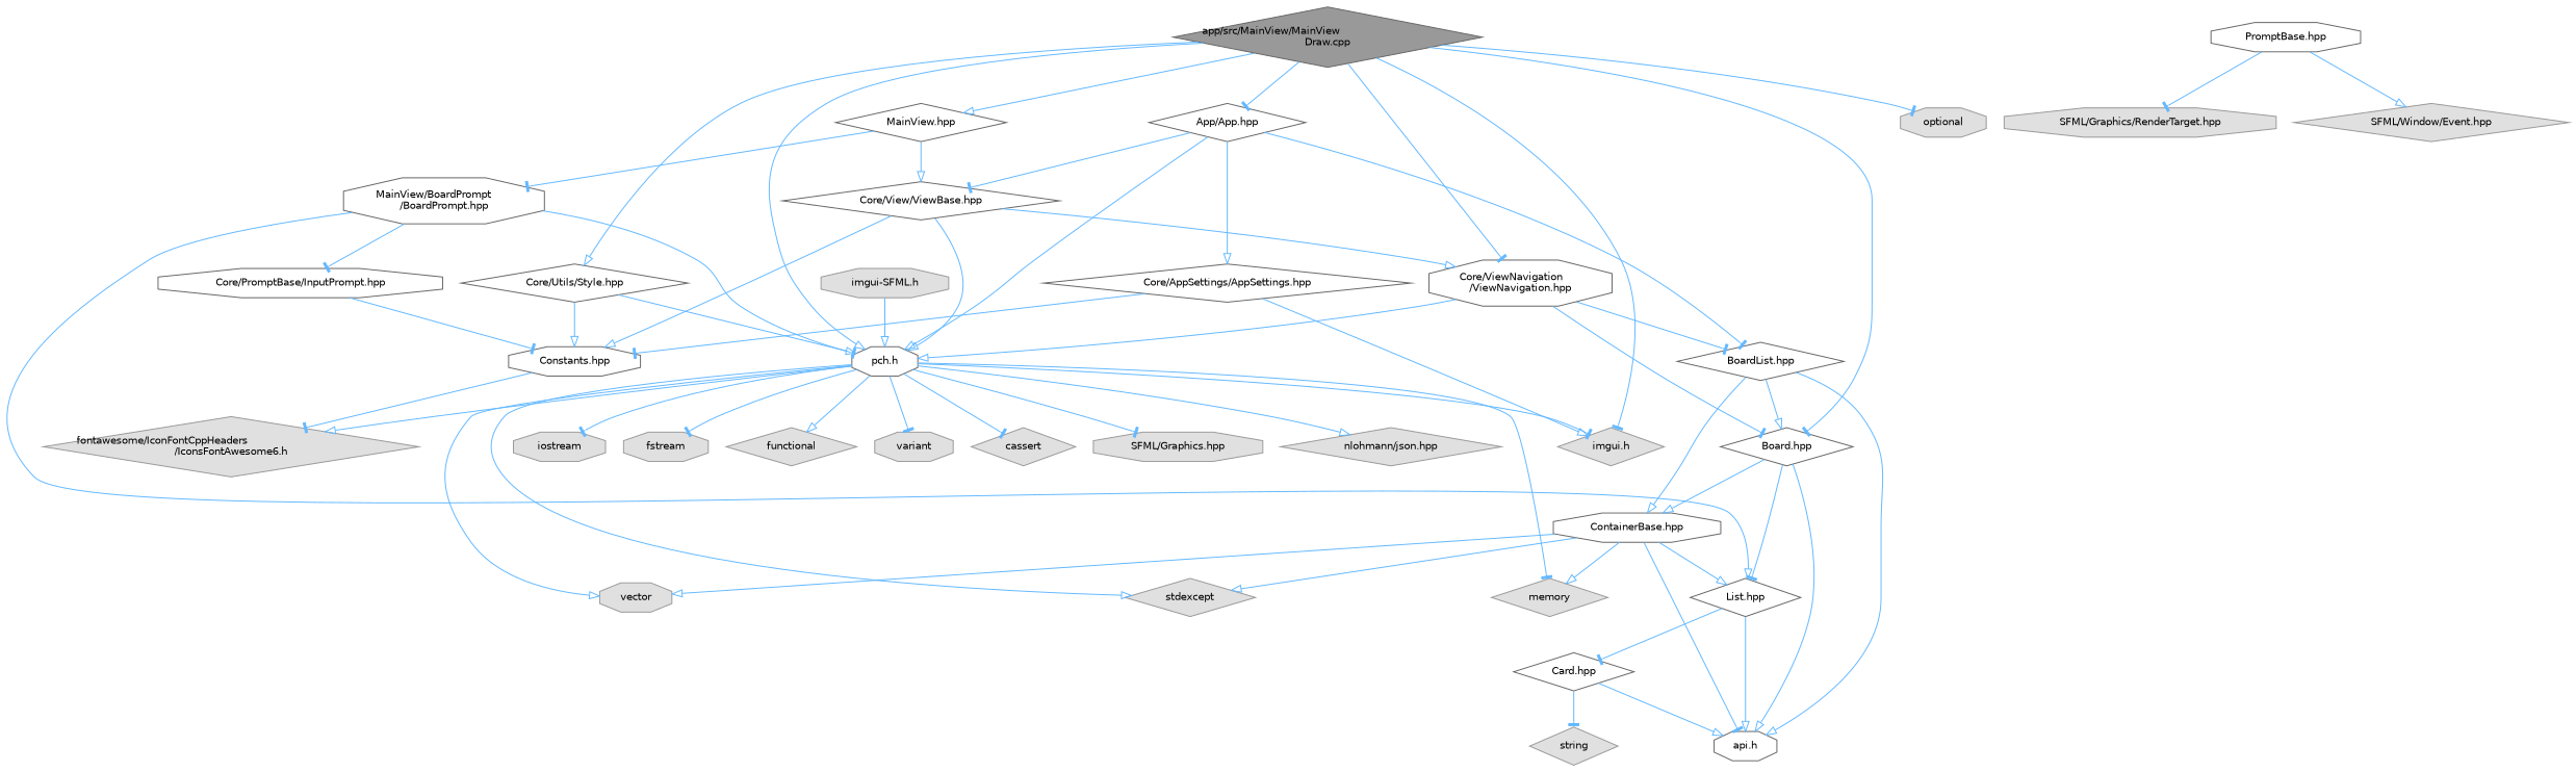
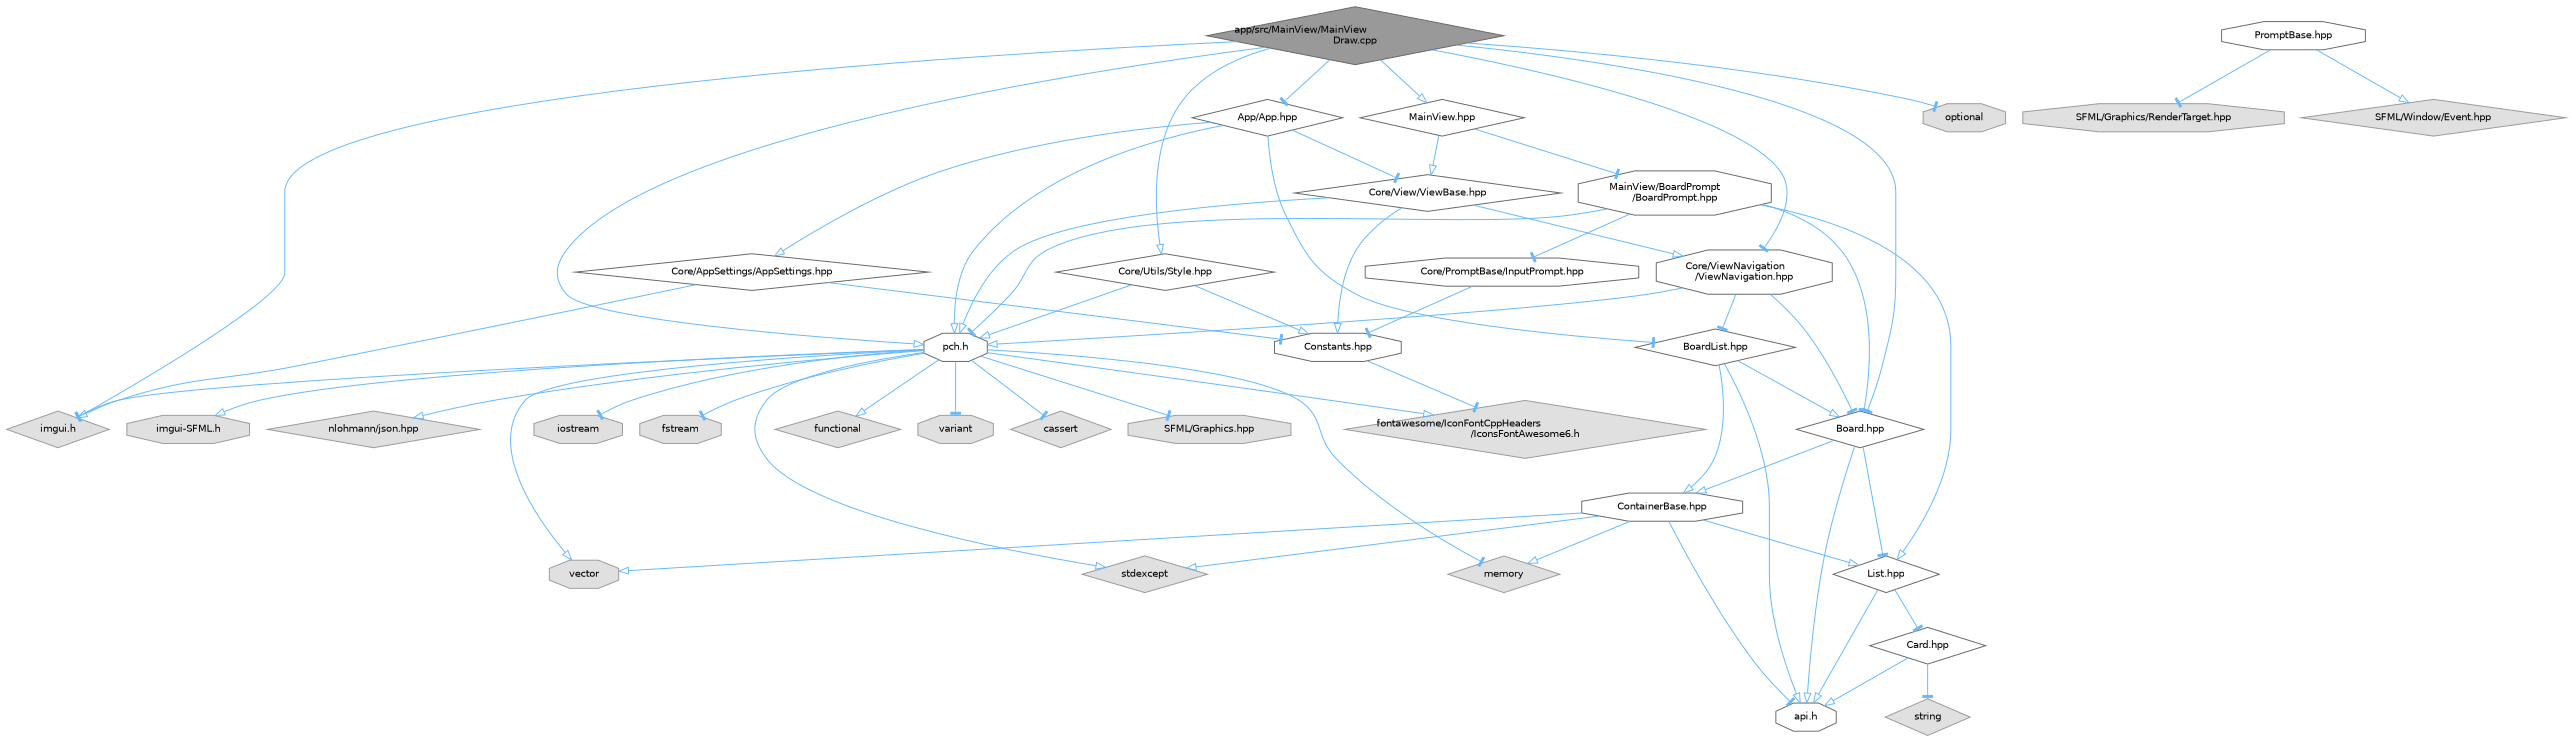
  digraph {
    node [color=grey40 fillcolor=white fontname=Helvetica fontsize=10 shape=diamond style=filled]
    edge [arrowhead=onormal color=steelblue1 fontname=Helvetica fontsize=10 labelfontname=Helvetica labelfontsize=10 style=solid]
    n1 [color=gray40 fillcolor=grey60 fontcolor=black height=0.2 label="app/src/MainView/MainView\lDraw.cpp" width=0.4]
    n2 [height=0.2 label="pch.h" shape=octagon width=0.4]
    n3 [color=grey60 fillcolor="#E0E0E0" height=0.2 label="imgui.h" width=0.4]
    n4 [height=0.2 label="Core/ViewNavigation\l/ViewNavigation.hpp" shape=octagon width=0.4]
    n5 [height=0.2 label="Board.hpp" width=0.4]
    n6 [height=0.2 label="Core/Utils/Style.hpp" width=0.4]
    n7 [height=0.2 label="MainView.hpp" width=0.4]
    n8 [height=0.2 label="App/App.hpp" width=0.4]
    n9 [color=grey60 fillcolor="#E0E0E0" height=0.2 label=optional shape=octagon width=0.4]
    n10 [color=grey60 fillcolor="#E0E0E0" height=0.2 label=vector shape=octagon width=0.4]
    n11 [color=grey60 fillcolor="#E0E0E0" height=0.2 label=iostream shape=octagon width=0.4]
    n12 [color=grey60 fillcolor="#E0E0E0" height=0.2 label=fstream shape=octagon width=0.4]
    n13 [color=grey60 fillcolor="#E0E0E0" height=0.2 label=stdexcept width=0.4]
    n14 [color=grey60 fillcolor="#E0E0E0" height=0.2 label=functional width=0.4]
    n15 [color=grey60 fillcolor="#E0E0E0" height=0.2 label=memory width=0.4]
    n16 [color=grey60 fillcolor="#E0E0E0" height=0.2 label=variant shape=octagon width=0.4]
    n17 [color=grey60 fillcolor="#E0E0E0" height=0.2 label=cassert width=0.4]
    n18 [color=grey60 fillcolor="#E0E0E0" height=0.2 label="SFML/Graphics.hpp" shape=octagon width=0.4]
    n19 [color=grey60 fillcolor="#E0E0E0" height=0.2 label="imgui-SFML.h" shape=octagon width=0.4]
    n20 [color=grey60 fillcolor="#E0E0E0" height=0.2 label="nlohmann/json.hpp" width=0.4]
    n21 [color=grey60 fillcolor="#E0E0E0" height=0.2 label="fontawesome/IconFontCppHeaders\l/IconsFontAwesome6.h" width=0.4]
    n22 [height=0.2 label="BoardList.hpp" width=0.4]
    n23 [height=0.2 label="ContainerBase.hpp" shape=octagon width=0.4]
    n24 [height=0.2 label="api.h" shape=octagon width=0.4]
    n25 [height=0.2 label="List.hpp" width=0.4]
    n26 [height=0.2 label="Constants.hpp" shape=octagon width=0.4]
    n27 [height=0.2 label="Core/View/ViewBase.hpp" width=0.4]
    n28 [height=0.2 label="MainView/BoardPrompt\l/BoardPrompt.hpp" shape=octagon width=0.4]
    n29 [height=0.2 label="Core/AppSettings/AppSettings.hpp" width=0.4]
    n30 [height=0.2 label="Card.hpp" width=0.4]
    n31 [color=grey60 fillcolor="#E0E0E0" height=0.2 label=string width=0.4]
    n32 [height=0.2 label="Core/PromptBase/InputPrompt.hpp" shape=octagon width=0.4]
    n33 [height=0.2 label="PromptBase.hpp" shape=octagon width=0.4]
    n34 [color=grey60 fillcolor="#E0E0E0" height=0.2 label="SFML/Graphics/RenderTarget.hpp" shape=octagon width=0.4]
    n35 [color=grey60 fillcolor="#E0E0E0" height=0.2 label="SFML/Window/Event.hpp" width=0.4]
    n1 -> n2
    n1 -> n3 [arrowhead=tee]
    n1 -> n4 [arrowhead=tee]
    n1 -> n5 [arrowhead=tee]
    n1 -> n6
    n1 -> n7
    n1 -> n8 [arrowhead=tee]
    n1 -> n9 [arrowhead=tee]
    n2 -> n3 [arrowhead=tee]
    n2 -> n10
    n2 -> n11 [arrowhead=tee]
    n2 -> n12 [arrowhead=tee]
    n2 -> n13
    n2 -> n14
    n2 -> n15 [arrowhead=tee]
    n2 -> n16 [arrowhead=tee]
    n2 -> n17 [arrowhead=tee]
    n2 -> n18 [arrowhead=tee]
-   n19 -> n2
+   n2 -> n19
    n2 -> n20
    n2 -> n21
    n4 -> n2
    n4 -> n5 [arrowhead=tee]
    n4 -> n22 [arrowhead=tee]
    n5 -> n23
    n5 -> n24
    n5 -> n25 [arrowhead=tee]
    n6 -> n2
    n6 -> n26
    n7 -> n27
    n7 -> n28 [arrowhead=tee]
    n8 -> n2
    n8 -> n22 [arrowhead=tee]
    n8 -> n27 [arrowhead=tee]
    n8 -> n29
    n22 -> n5
    n22 -> n23
    n22 -> n24
    n23 -> n10
    n23 -> n13
    n23 -> n15
    n23 -> n24 [arrowhead=tee]
    n23 -> n25
    n25 -> n24
    n25 -> n30 [arrowhead=tee]
    n26 -> n21 [arrowhead=tee]
    n27 -> n2
    n27 -> n4
    n27 -> n26
    n28 -> n2 [arrowhead=tee]
+   n28 -> n5 [arrowhead=tee]
    n28 -> n25
    n28 -> n32 [arrowhead=tee]
    n29 -> n3
    n29 -> n26 [arrowhead=tee]
    n30 -> n24
    n30 -> n31 [arrowhead=tee]
    n32 -> n26 [arrowhead=tee]
    n33 -> n34 [arrowhead=tee]
    n33 -> n35
  }
